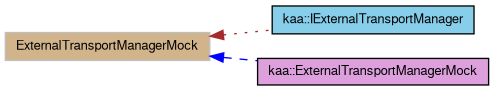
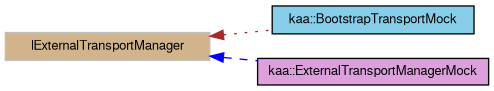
  digraph {
    rankdir=LR
    node [color=black fontname=FreeSans fontsize=10 shape=record style=filled]
    edge [dir=back fontname=FreeSans fontsize=10 labelfontname=FreeSans labelfontsize=10]
-   n1 [fillcolor=skyblue fontcolor=black height=0.2 label="kaa::IExternalTransportManager" width=0.4]
+   n1 [fillcolor=skyblue fontcolor=black height=0.2 label="kaa::BootstrapTransportMock" width=0.4]
    n2 [fillcolor=plum height=0.2 label="kaa::ExternalTransportManagerMock" width=0.4]
-   n3 [color=grey75 fillcolor=tan height=0.2 label=ExternalTransportManagerMock width=0.4]
+   n3 [color=grey75 fillcolor=tan height=0.2 label=IExternalTransportManager width=0.4]
    n3 -> n1 [color=brown style=dotted]
    n3 -> n2 [color=blue style=dashed]
  }
